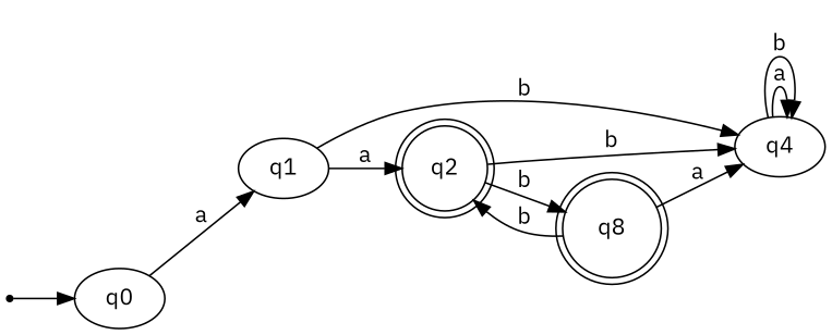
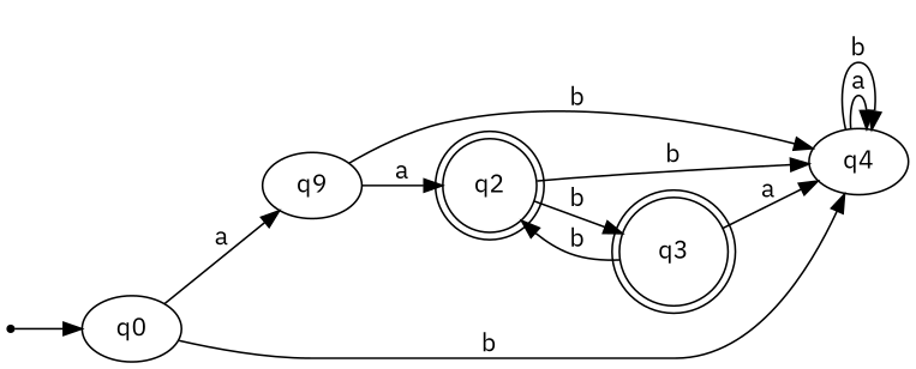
  digraph {
    fontname="IBM Plex Sans"
    rankdir=LR
    node [fontname="IBM Plex Sans"]
    edge [fontname="IBM Plex Sans"]
    inic [shape=point]
    q0
-   q1
+   q1 [label=q9]
    q4
    q2 [shape=doublecircle]
-   q3 [shape=doublecircle label=q8]
+   q3 [shape=doublecircle]
    inic -> q0
    q0 -> q1 [label=a]
+   q0 -> q4 [label=b]
    q1 -> q4 [label=b]
    q1 -> q2 [label=a]
    q4 -> q4 [label=a]
    q4 -> q4 [label=b]
    q2 -> q4 [label=b]
    q2 -> q3 [label=b]
    q3 -> q4 [label=a]
    q3 -> q2 [label=b]
  }
